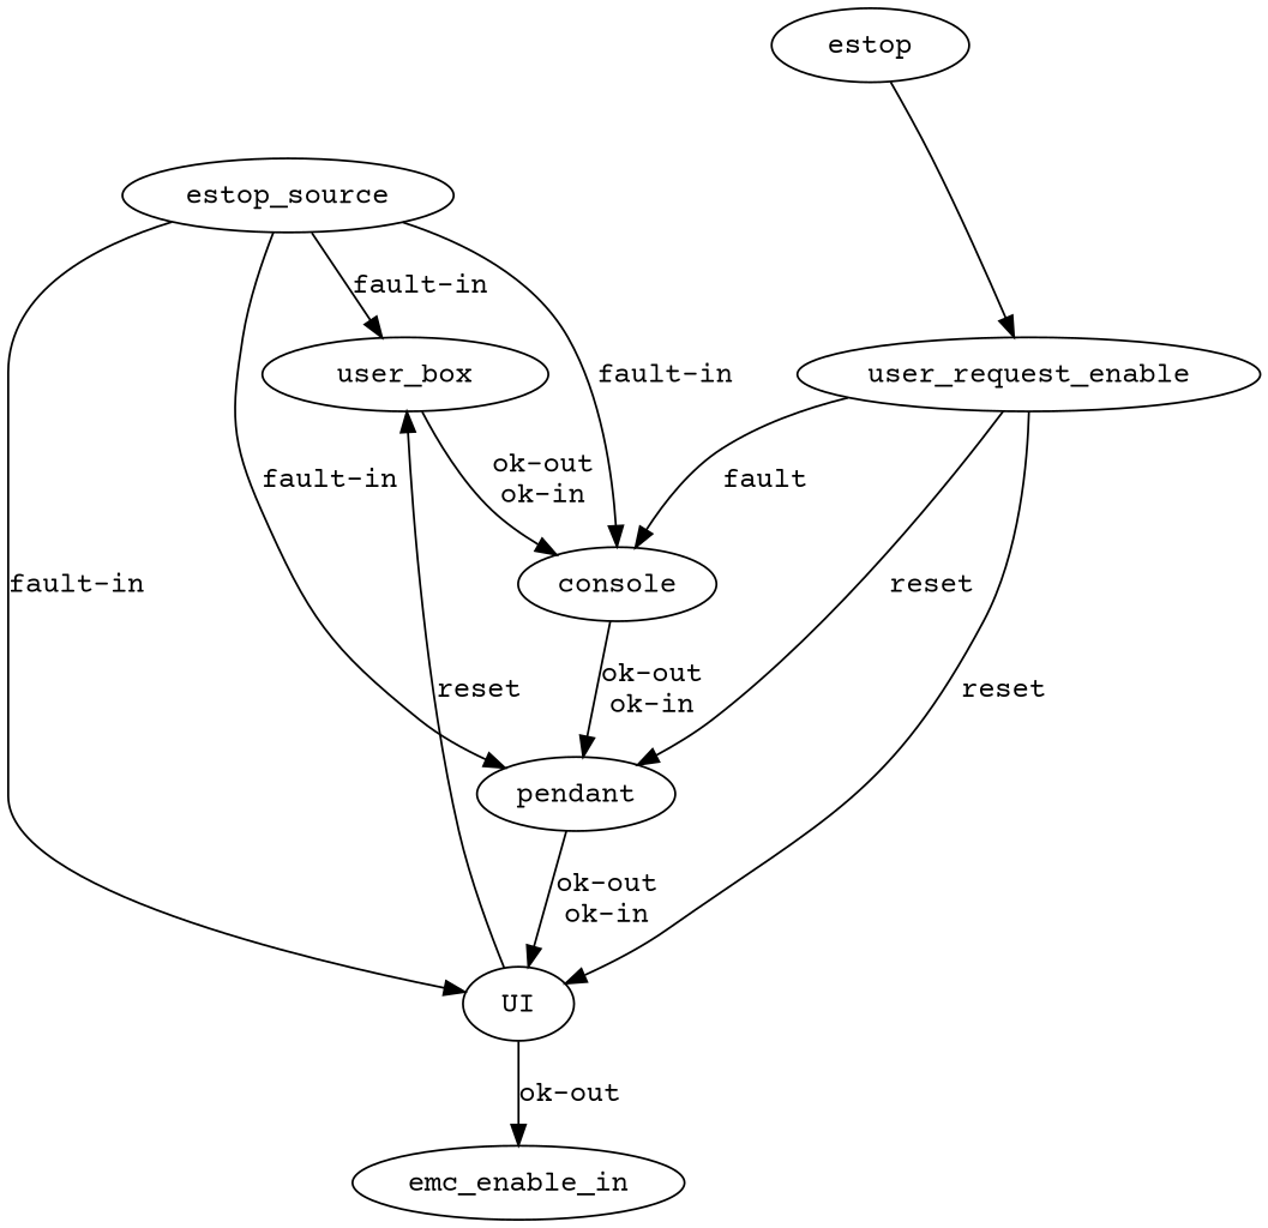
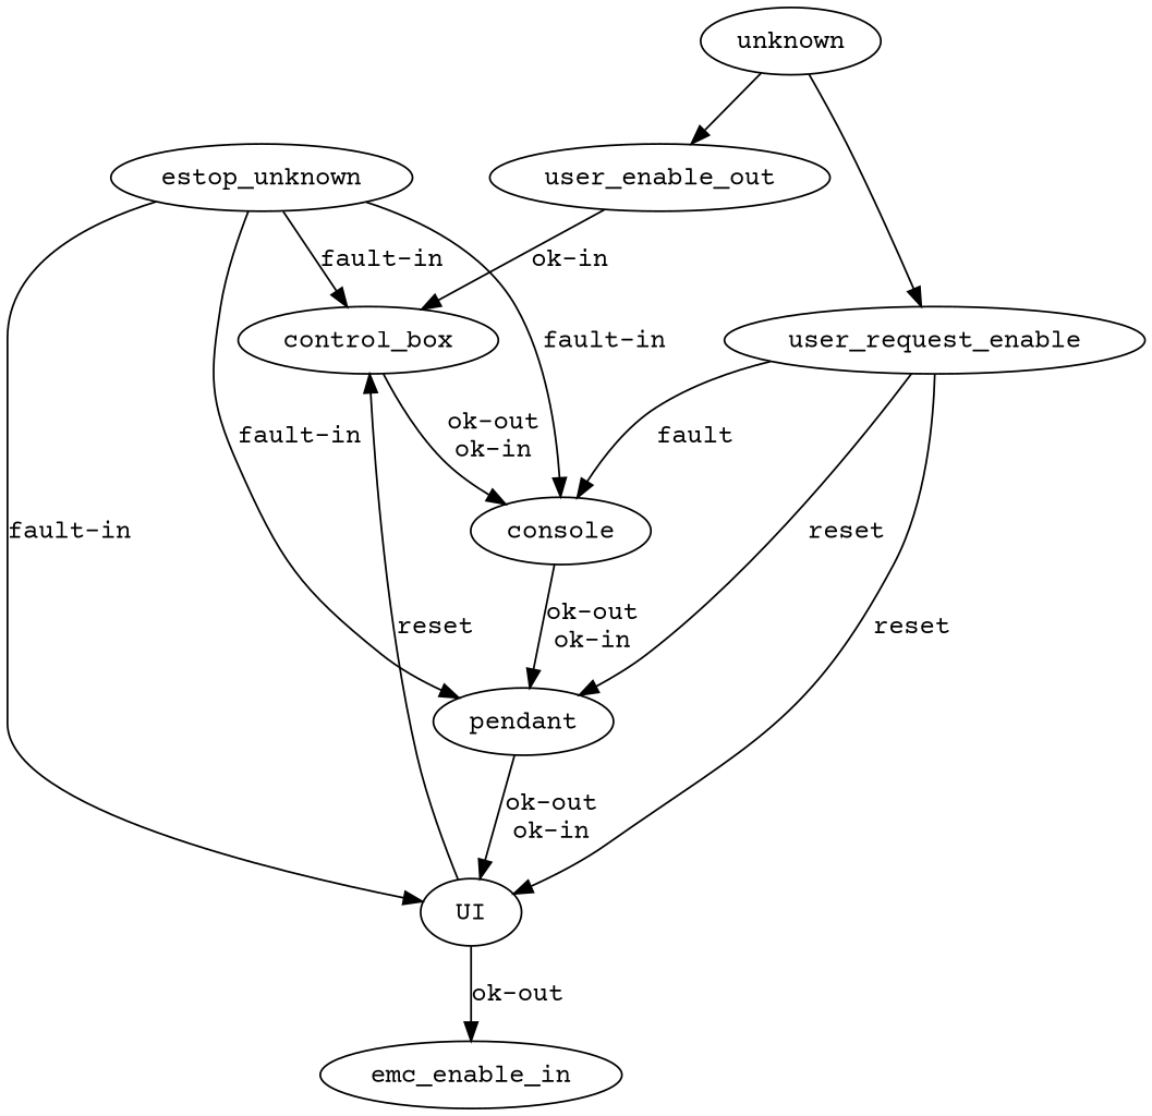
  digraph {
    fontname="Courier Prime"
    node [fontname="Courier Prime"]
    edge [fontname="Courier Prime"]
-   unknown [label=estop]
+   unknown
+   user_enable_out
    user_request_enable
-   control_box [label=user_box]
+   control_box
    console
    pendant
    UI
    emc_enable_in
-   estop_source
+   estop_source [label=estop_unknown]
+   unknown -> user_enable_out
    unknown -> user_request_enable
+   user_enable_out -> control_box [label="ok-in"]
    user_request_enable -> console [label=fault]
    user_request_enable -> pendant [label=reset]
    user_request_enable -> UI [label=reset]
    control_box -> console [label="ok-out\nok-in"]
    console -> pendant [label="ok-out\nok-in"]
    pendant -> UI [label="ok-out\nok-in"]
    UI -> control_box [label=reset]
    UI -> emc_enable_in [label="ok-out"]
    estop_source -> control_box [label="fault-in"]
    estop_source -> console [label="fault-in"]
    estop_source -> pendant [label="fault-in"]
    estop_source -> UI [label="fault-in"]
  }
